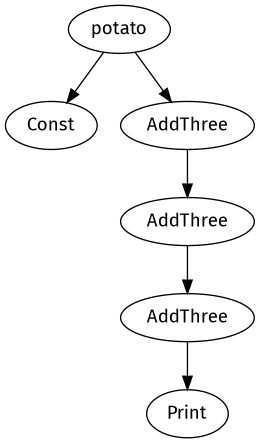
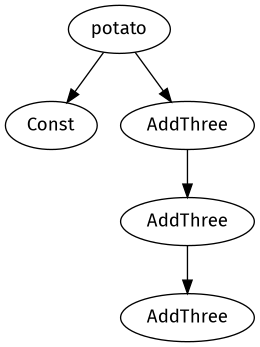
  digraph {
    fontname="Fira Sans"
    node [fontname="Fira Sans"]
    edge [fontname="Fira Sans"]
    n1 [label=Const]
    n2 [label=potato]
    n3 [label=AddThree]
    n4 [label=AddThree]
    n5 [label=AddThree]
-   n6 [label=Print]
    n2 -> n1
    n2 -> n3
    n3 -> n4
    n4 -> n5
-   n5 -> n6
  }
